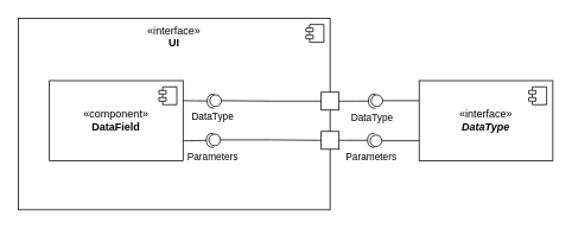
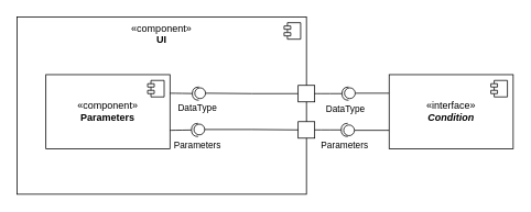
  <mxCell id="0" />
  <mxCell id="1" parent="0" />
- <mxCell id="2" value="«interface»&lt;br&gt;&lt;b&gt;UI&lt;/b&gt;" style="html=1;dropTarget=0;whiteSpace=wrap;verticalAlign=top;" parent="1" vertex="1"><mxGeometry x="20" y="20" width="350" height="215" as="geometry" /></mxCell>
+ <mxCell id="2" value="«component»&lt;br&gt;&lt;b&gt;UI&lt;/b&gt;" style="html=1;dropTarget=0;whiteSpace=wrap;verticalAlign=top;" parent="1" vertex="1"><mxGeometry x="20" y="20" width="350" height="215" as="geometry" /></mxCell>
  <mxCell id="3" value="" style="shape=module;jettyWidth=8;jettyHeight=4;" parent="2" vertex="1"><mxGeometry x="1" width="20" height="20" relative="1" as="geometry"><mxPoint x="-27" y="7" as="offset" /></mxGeometry></mxCell>
- <mxCell id="4" value="«component»&lt;br&gt;&lt;b&gt;DataField&lt;/b&gt;" style="html=1;dropTarget=0;whiteSpace=wrap;" parent="1" vertex="1"><mxGeometry x="55" y="90" width="150" height="90" as="geometry" /></mxCell>
+ <mxCell id="4" value="«component»&lt;br&gt;&lt;b&gt;Parameters&lt;/b&gt;" style="html=1;dropTarget=0;whiteSpace=wrap;" parent="1" vertex="1"><mxGeometry x="55" y="90" width="150" height="90" as="geometry" /></mxCell>
  <mxCell id="5" value="" style="shape=module;jettyWidth=8;jettyHeight=4;" parent="4" vertex="1"><mxGeometry x="1" width="20" height="20" relative="1" as="geometry"><mxPoint x="-27" y="7" as="offset" /></mxGeometry></mxCell>
  <mxCell id="6" value="" style="rounded=0;orthogonalLoop=1;jettySize=auto;html=1;endArrow=halfCircle;endFill=0;endSize=6;strokeWidth=1;sketch=0;fontSize=12;curved=1;exitX=1;exitY=0.25;exitDx=0;exitDy=0;" parent="1" source="4" edge="1"><mxGeometry relative="1" as="geometry"><mxPoint x="225" y="130" as="sourcePoint" /><mxPoint x="240" y="113" as="targetPoint" /></mxGeometry></mxCell>
  <mxCell id="7" value="DataType" style="edgeLabel;html=1;align=center;verticalAlign=middle;resizable=0;points=[];" parent="6" vertex="1" connectable="0"><mxGeometry x="-0.028" relative="1" as="geometry"><mxPoint x="16" y="18" as="offset" /></mxGeometry></mxCell>
  <mxCell id="8" value="" style="ellipse;whiteSpace=wrap;html=1;align=center;aspect=fixed;fillColor=none;strokeColor=none;resizable=0;perimeter=centerPerimeter;rotatable=0;allowArrows=0;points=[];outlineConnect=1;" parent="1" vertex="1"><mxGeometry x="410" y="170" width="10" height="10" as="geometry" /></mxCell>
  <mxCell id="9" value="" style="rounded=0;orthogonalLoop=1;jettySize=auto;html=1;endArrow=halfCircle;endFill=0;endSize=6;strokeWidth=1;sketch=0;fontSize=12;curved=1;exitX=1;exitY=0.75;exitDx=0;exitDy=0;" edge="1" parent="1" source="4"><mxGeometry relative="1" as="geometry"><mxPoint x="215" y="123" as="sourcePoint" /><mxPoint x="239" y="157" as="targetPoint" /></mxGeometry></mxCell>
  <mxCell id="10" value="Parameters" style="edgeLabel;html=1;align=center;verticalAlign=middle;resizable=0;points=[];" vertex="1" connectable="0" parent="9"><mxGeometry x="-0.028" relative="1" as="geometry"><mxPoint x="16" y="18" as="offset" /></mxGeometry></mxCell>
  <mxCell id="11" style="edgeStyle=orthogonalEdgeStyle;rounded=0;orthogonalLoop=1;jettySize=auto;html=1;exitX=0;exitY=0.5;exitDx=0;exitDy=0;entryX=1;entryY=0.5;entryDx=0;entryDy=0;endArrow=none;endFill=0;" edge="1" parent="1" source="12" target="14"><mxGeometry relative="1" as="geometry" /></mxCell>
  <mxCell id="12" value="" style="rounded=0;whiteSpace=wrap;html=1;" vertex="1" parent="1"><mxGeometry x="360" y="103" width="20" height="20" as="geometry" /></mxCell>
  <mxCell id="13" value="" style="rounded=0;whiteSpace=wrap;html=1;" vertex="1" parent="1"><mxGeometry x="360" y="147" width="20" height="20" as="geometry" /></mxCell>
  <mxCell id="14" value="" style="ellipse;whiteSpace=wrap;html=1;aspect=fixed;" vertex="1" parent="1"><mxGeometry x="235" y="106" width="13" height="13" as="geometry" /></mxCell>
  <mxCell id="15" style="edgeStyle=orthogonalEdgeStyle;rounded=0;orthogonalLoop=1;jettySize=auto;html=1;exitX=1;exitY=0.5;exitDx=0;exitDy=0;entryX=0;entryY=0.5;entryDx=0;entryDy=0;endArrow=none;endFill=0;" edge="1" parent="1" source="16" target="13"><mxGeometry relative="1" as="geometry" /></mxCell>
  <mxCell id="16" value="" style="ellipse;whiteSpace=wrap;html=1;aspect=fixed;" vertex="1" parent="1"><mxGeometry x="234" y="150" width="13" height="13" as="geometry" /></mxCell>
  <mxCell id="17" style="edgeStyle=orthogonalEdgeStyle;rounded=0;orthogonalLoop=1;jettySize=auto;html=1;exitX=0;exitY=0.25;exitDx=0;exitDy=0;entryX=1;entryY=0.5;entryDx=0;entryDy=0;endArrow=none;endFill=0;" edge="1" parent="1" source="19" target="25"><mxGeometry relative="1" as="geometry" /></mxCell>
  <mxCell id="18" style="edgeStyle=orthogonalEdgeStyle;rounded=0;orthogonalLoop=1;jettySize=auto;html=1;exitX=0;exitY=0.75;exitDx=0;exitDy=0;entryX=1;entryY=0.5;entryDx=0;entryDy=0;endArrow=none;endFill=0;" edge="1" parent="1" source="19" target="26"><mxGeometry relative="1" as="geometry" /></mxCell>
- <mxCell id="19" value="«interface»&lt;br&gt;&lt;b&gt;&lt;i&gt;DataType&lt;/i&gt;&lt;/b&gt;" style="html=1;dropTarget=0;whiteSpace=wrap;" vertex="1" parent="1"><mxGeometry x="470" y="90" width="150" height="90" as="geometry" /></mxCell>
+ <mxCell id="19" value="«interface»&lt;br&gt;&lt;b&gt;&lt;i&gt;Condition&lt;/i&gt;&lt;/b&gt;" style="html=1;dropTarget=0;whiteSpace=wrap;" vertex="1" parent="1"><mxGeometry x="470" y="90" width="150" height="90" as="geometry" /></mxCell>
  <mxCell id="20" value="" style="shape=module;jettyWidth=8;jettyHeight=4;" vertex="1" parent="19"><mxGeometry x="1" width="20" height="20" relative="1" as="geometry"><mxPoint x="-27" y="7" as="offset" /></mxGeometry></mxCell>
  <mxCell id="21" value="" style="rounded=0;orthogonalLoop=1;jettySize=auto;html=1;endArrow=halfCircle;endFill=0;endSize=6;strokeWidth=1;sketch=0;fontSize=12;curved=1;exitX=1;exitY=0.5;exitDx=0;exitDy=0;" edge="1" parent="1" source="12"><mxGeometry relative="1" as="geometry"><mxPoint x="386" y="113" as="sourcePoint" /><mxPoint x="421" y="113" as="targetPoint" /></mxGeometry></mxCell>
  <mxCell id="22" value="DataType" style="edgeLabel;html=1;align=center;verticalAlign=middle;resizable=0;points=[];" vertex="1" connectable="0" parent="21"><mxGeometry x="-0.028" relative="1" as="geometry"><mxPoint x="16" y="18" as="offset" /></mxGeometry></mxCell>
  <mxCell id="23" value="" style="rounded=0;orthogonalLoop=1;jettySize=auto;html=1;endArrow=halfCircle;endFill=0;endSize=6;strokeWidth=1;sketch=0;fontSize=12;curved=1;exitX=1;exitY=0.5;exitDx=0;exitDy=0;" edge="1" parent="1" source="13"><mxGeometry relative="1" as="geometry"><mxPoint x="386" y="158" as="sourcePoint" /><mxPoint x="420" y="157" as="targetPoint" /></mxGeometry></mxCell>
  <mxCell id="24" value="Parameters" style="edgeLabel;html=1;align=center;verticalAlign=middle;resizable=0;points=[];" vertex="1" connectable="0" parent="23"><mxGeometry x="-0.028" relative="1" as="geometry"><mxPoint x="16" y="18" as="offset" /></mxGeometry></mxCell>
  <mxCell id="25" value="" style="ellipse;whiteSpace=wrap;html=1;aspect=fixed;" vertex="1" parent="1"><mxGeometry x="416" y="106" width="13" height="13" as="geometry" /></mxCell>
  <mxCell id="26" value="" style="ellipse;whiteSpace=wrap;html=1;aspect=fixed;" vertex="1" parent="1"><mxGeometry x="415" y="151" width="13" height="13" as="geometry" /></mxCell>
